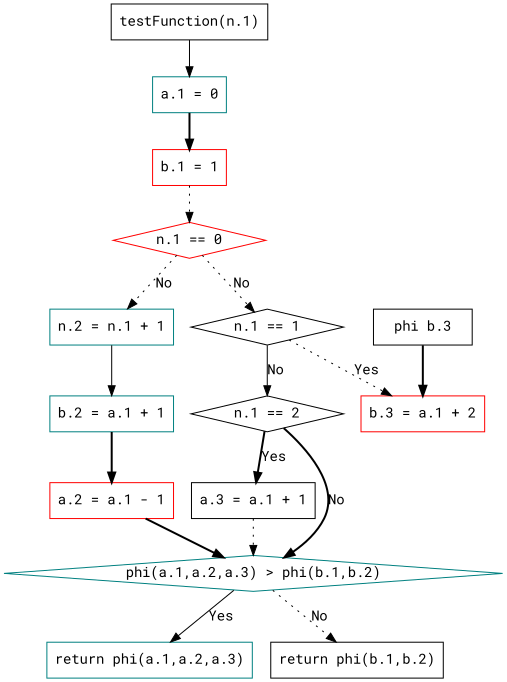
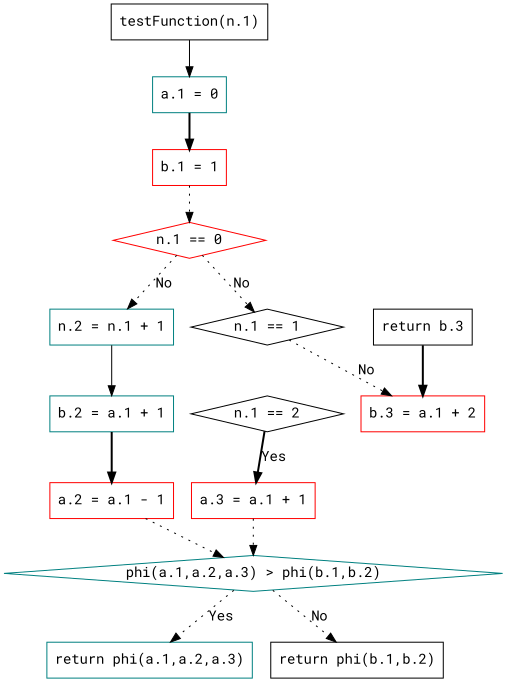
  digraph {
    fontname="Roboto Mono"
    node [color=black fontname="Roboto Mono" shape=box]
    edge [fontname="Roboto Mono" style=bold]
    n1 [label="testFunction(n.1)"]
    n2 [color=teal label="a.1 = 0"]
    n3 [color=red label="b.1 = 1"]
    n4 [color=red label="n.1 == 0" shape=diamond]
    n5 [color=teal label="n.2 = n.1 + 1"]
    n6 [label="n.1 == 1" shape=diamond]
    n7 [color=teal label="b.2 = a.1 + 1"]
    n8 [color=red label="b.3 = a.1 + 2"]
    n9 [label="n.1 == 2" shape=diamond]
    n10 [color=red label="a.2 = a.1 - 1"]
    n11 [color=teal label="phi(a.1,a.2,a.3) > phi(b.1,b.2)" shape=diamond]
    n12 [color=teal label="return phi(a.1,a.2,a.3)"]
    n13 [label="return phi(b.1,b.2)"]
-   n14 [label="a.3 = a.1 + 1"]
-   n15 [label="phi b.3"]
+   n14 [color=red label="a.3 = a.1 + 1"]
+   n15 [label="return b.3"]
    n1 -> n2 [style=solid]
    n2 -> n3
    n3 -> n4 [style=dotted]
    n4 -> n5 [label=No style=dotted]
    n4 -> n6 [label=No style=dotted]
    n5 -> n7 [style=solid]
-   n6 -> n8 [label=Yes style=dotted]
-   n6 -> n9 [label=No style=solid]
+   n6 -> n8 [label=No style=dotted]
    n7 -> n10
-   n9 -> n11 [label=No]
    n9 -> n14 [label=Yes]
-   n10 -> n11
-   n11 -> n12 [label=Yes style=solid]
+   n10 -> n11 [style=dotted]
+   n11 -> n12 [label=Yes style=dotted]
    n11 -> n13 [label=No style=dotted]
    n14 -> n11 [style=dotted]
    n15 -> n8
  }
